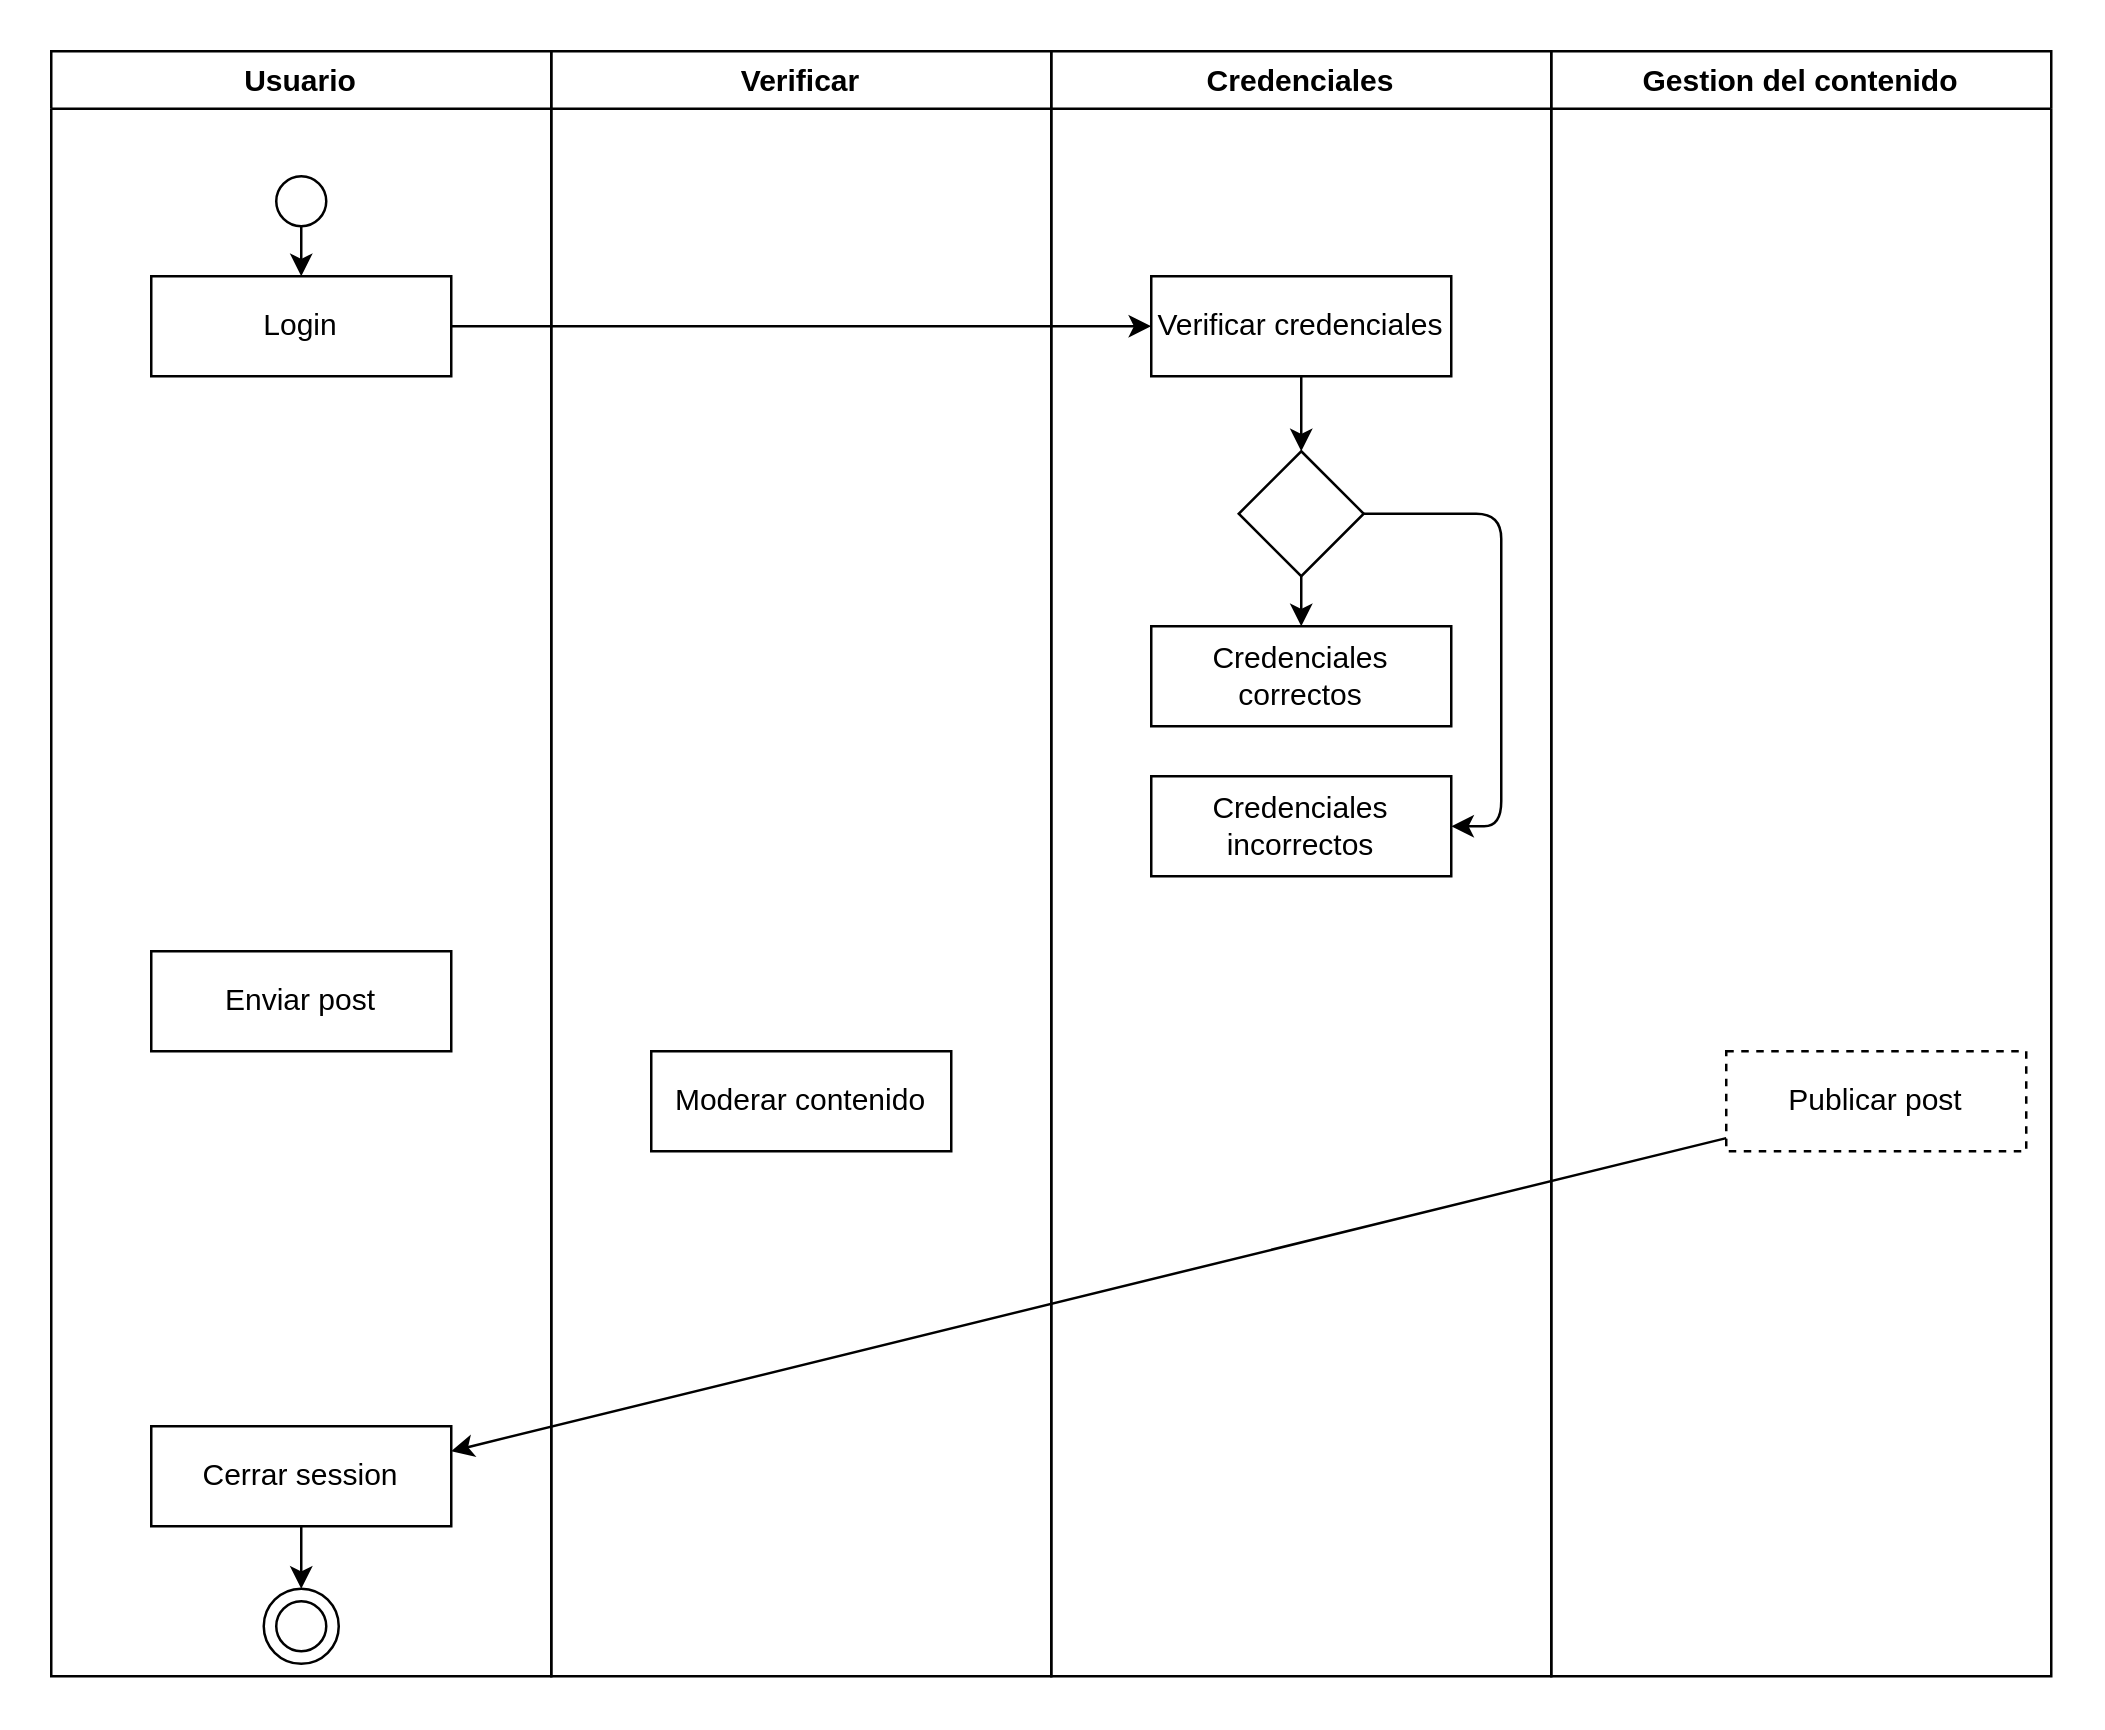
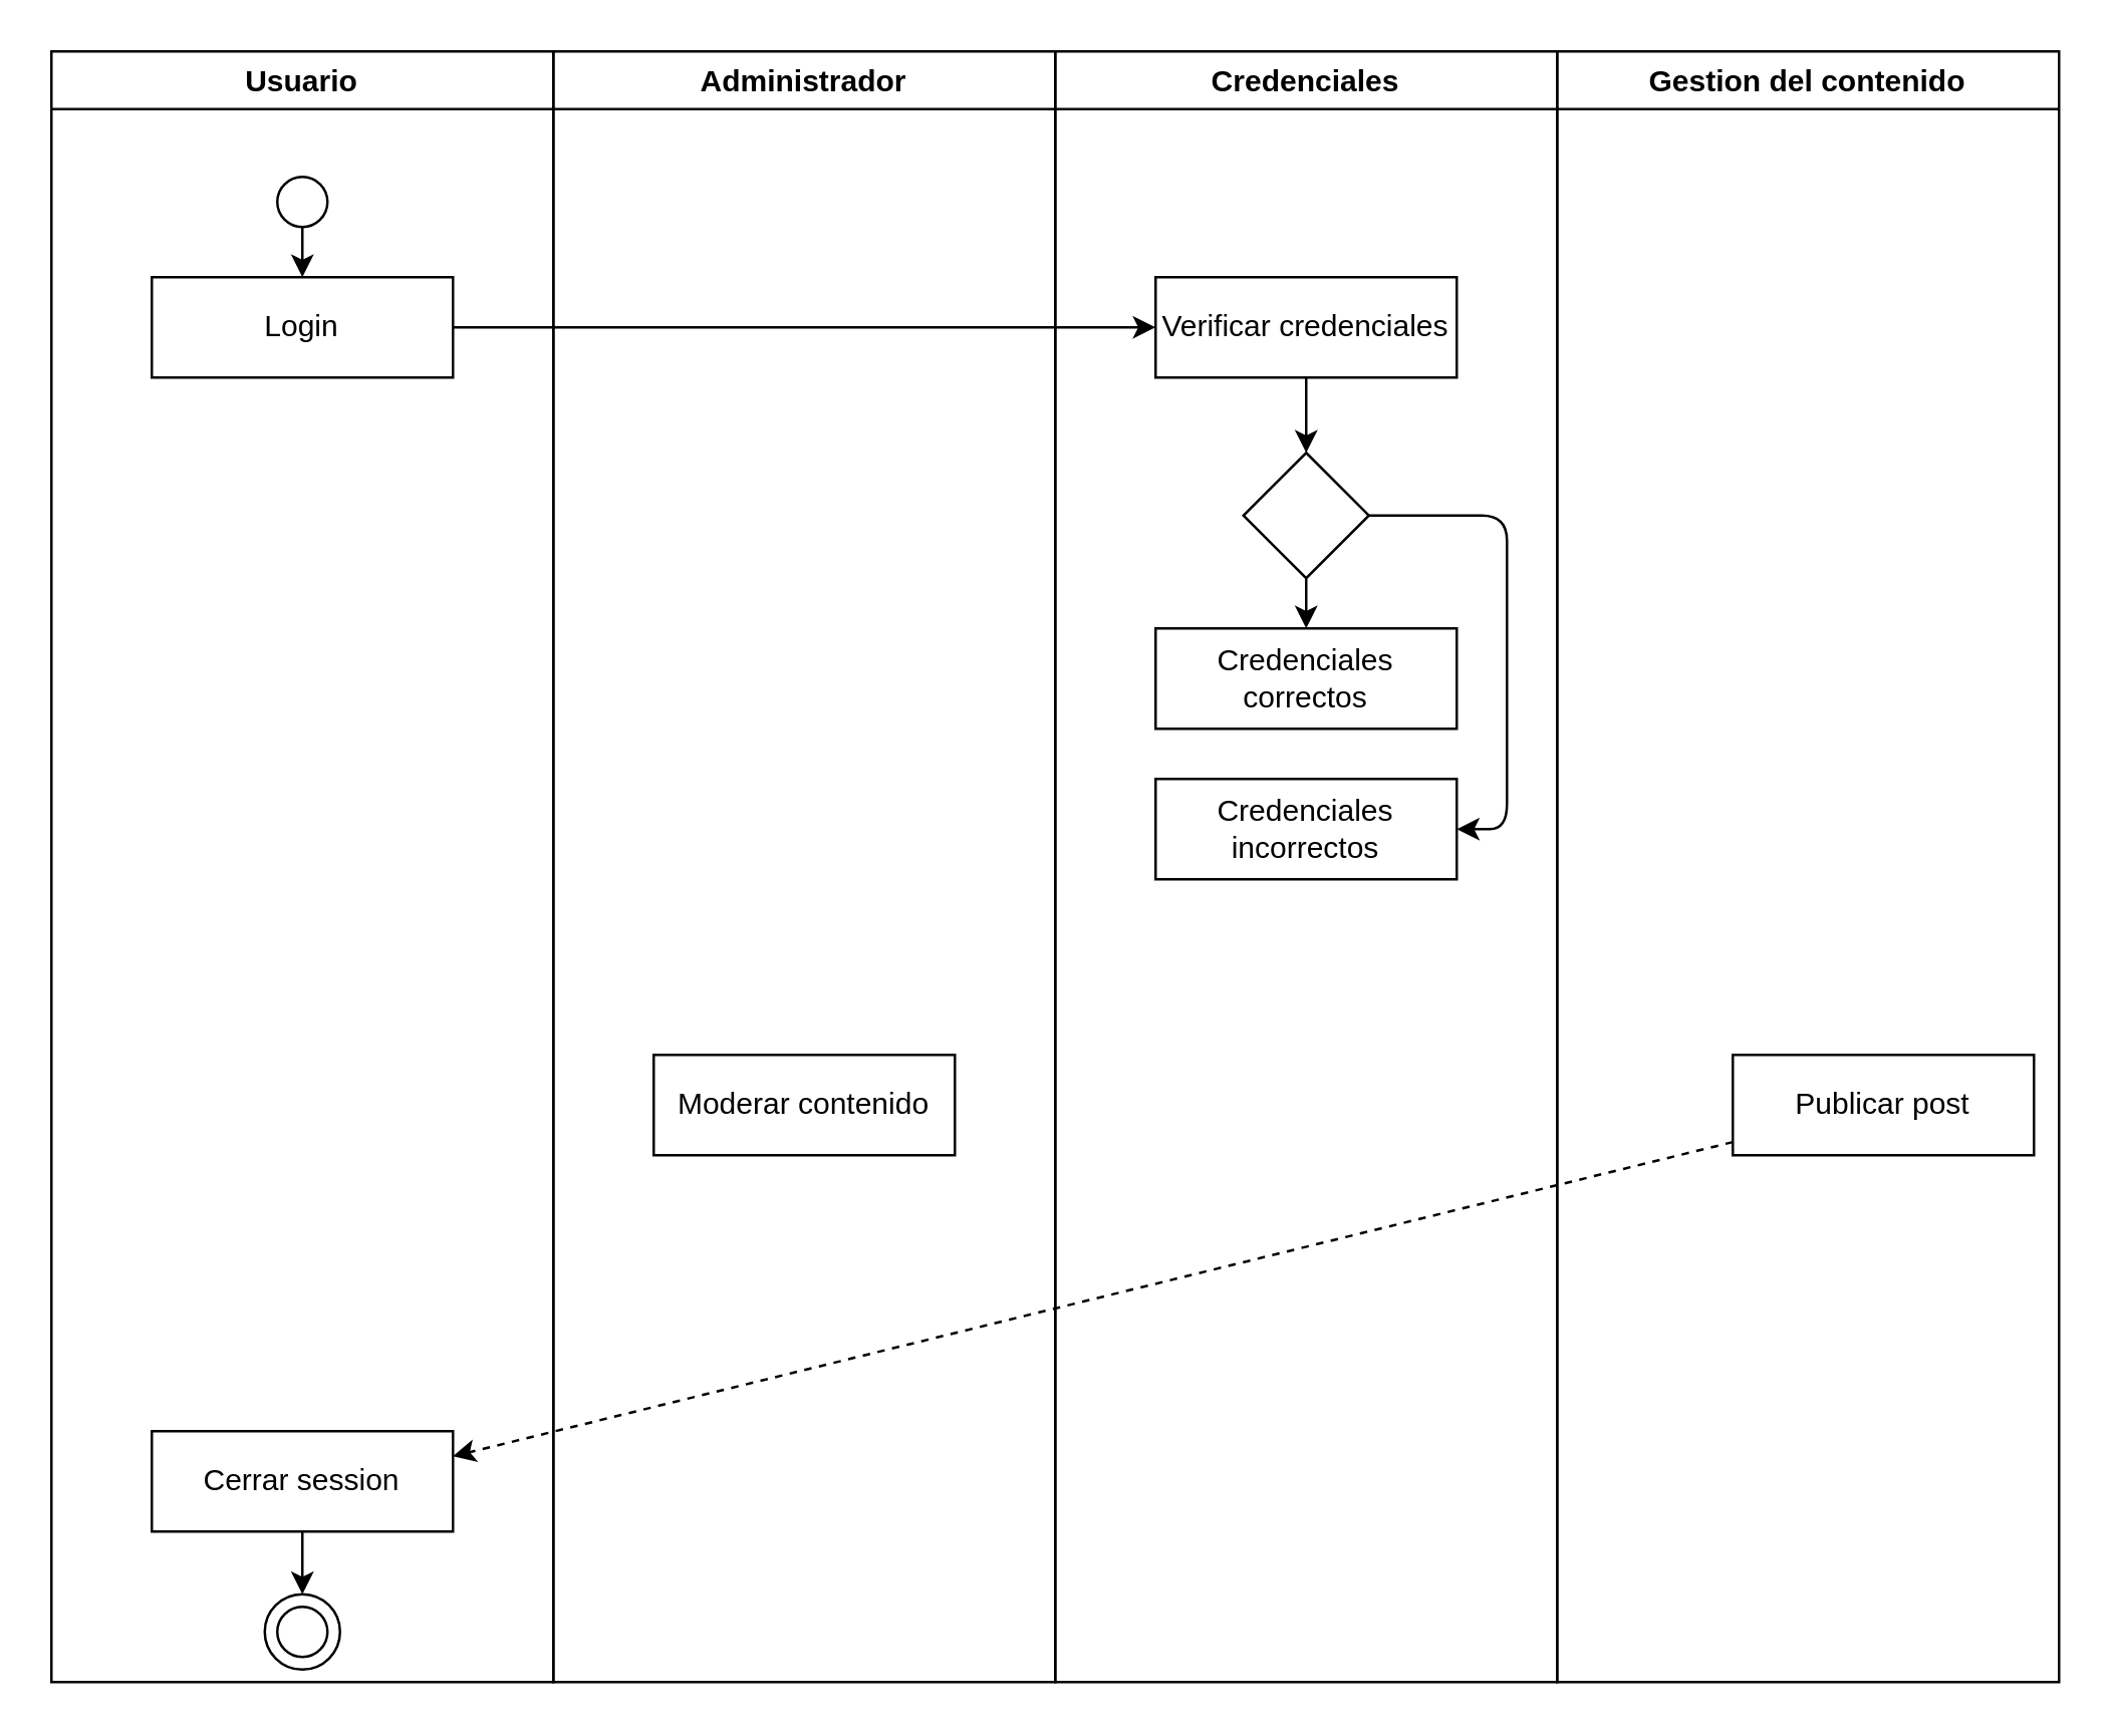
  <mxCell id="0" />
  <mxCell id="1" parent="0" />
  <mxCell id="2" value="Usuario" style="swimlane;fillColor=none;strokeColor=#000000;fontColor=#000000;" vertex="1" parent="1"><mxGeometry x="20" y="20" width="200" height="650" as="geometry" /></mxCell>
  <mxCell id="3" style="edgeStyle=none;html=1;fontColor=#000000;strokeColor=#000000;" edge="1" parent="2" source="4" target="5"><mxGeometry relative="1" as="geometry" /></mxCell>
  <mxCell id="4" value="" style="ellipse;whiteSpace=wrap;html=1;aspect=fixed;strokeColor=#000000;fontColor=#000000;fillColor=default;" vertex="1" parent="2"><mxGeometry x="90" y="50" width="20" height="20" as="geometry" /></mxCell>
  <mxCell id="5" value="Login" style="rounded=0;whiteSpace=wrap;html=1;strokeColor=#000000;fontColor=#000000;fillColor=none;" vertex="1" parent="2"><mxGeometry x="40" y="90" width="120" height="40" as="geometry" /></mxCell>
  <mxCell id="6" style="edgeStyle=none;html=1;entryX=0.5;entryY=0;entryDx=0;entryDy=0;strokeColor=#000000;fontColor=#000000;" edge="1" parent="2" source="7" target="10"><mxGeometry relative="1" as="geometry" /></mxCell>
  <mxCell id="7" value="Cerrar session" style="rounded=0;whiteSpace=wrap;html=1;strokeColor=#000000;fontColor=#000000;fillColor=none;" vertex="1" parent="2"><mxGeometry x="40" y="550" width="120" height="40" as="geometry" /></mxCell>
- <mxCell id="8" value="Enviar post" style="rounded=0;whiteSpace=wrap;html=1;strokeColor=#000000;fontColor=#000000;fillColor=none;" vertex="1" parent="2"><mxGeometry x="40" y="360" width="120" height="40" as="geometry" /></mxCell>
  <mxCell id="9" value="" style="ellipse;whiteSpace=wrap;html=1;aspect=fixed;strokeColor=#000000;fontColor=#000000;fillColor=default;" vertex="1" parent="2"><mxGeometry x="90" y="620" width="20" height="20" as="geometry" /></mxCell>
  <mxCell id="10" value="" style="ellipse;whiteSpace=wrap;html=1;aspect=fixed;strokeColor=#000000;fontColor=#000000;fillColor=none;" vertex="1" parent="2"><mxGeometry x="85" y="615" width="30" height="30" as="geometry" /></mxCell>
- <mxCell id="11" value="Verificar" style="swimlane;fillColor=none;strokeColor=#000000;fontColor=#000000;" vertex="1" parent="1"><mxGeometry x="220" y="20" width="200" height="650" as="geometry" /></mxCell>
+ <mxCell id="11" value="Administrador" style="swimlane;fillColor=none;strokeColor=#000000;fontColor=#000000;" vertex="1" parent="1"><mxGeometry x="220" y="20" width="200" height="650" as="geometry" /></mxCell>
  <mxCell id="12" value="Moderar contenido" style="rounded=0;whiteSpace=wrap;html=1;strokeColor=#000000;fontColor=#000000;fillColor=none;" vertex="1" parent="11"><mxGeometry x="40" y="400" width="120" height="40" as="geometry" /></mxCell>
  <mxCell id="13" value="Credenciales" style="swimlane;fillColor=none;strokeColor=#000000;fontColor=#000000;" vertex="1" parent="1"><mxGeometry x="420" y="20" width="200" height="650" as="geometry" /></mxCell>
  <mxCell id="14" style="edgeStyle=none;html=1;entryX=0.5;entryY=0;entryDx=0;entryDy=0;strokeColor=#000000;fontColor=#000000;" edge="1" parent="13" source="15" target="18"><mxGeometry relative="1" as="geometry" /></mxCell>
  <mxCell id="15" value="Verificar credenciales" style="rounded=0;whiteSpace=wrap;html=1;strokeColor=#000000;fontColor=#000000;fillColor=none;" vertex="1" parent="13"><mxGeometry x="40" y="90" width="120" height="40" as="geometry" /></mxCell>
  <mxCell id="16" style="edgeStyle=none;html=1;entryX=0.5;entryY=0;entryDx=0;entryDy=0;strokeColor=#000000;fontColor=#000000;" edge="1" parent="13" source="18" target="19"><mxGeometry relative="1" as="geometry" /></mxCell>
  <mxCell id="17" style="edgeStyle=none;html=1;entryX=1;entryY=0.5;entryDx=0;entryDy=0;strokeColor=#000000;fontColor=#000000;" edge="1" parent="13" source="18" target="20"><mxGeometry relative="1" as="geometry"><Array as="points"><mxPoint x="180" y="185" /><mxPoint x="180" y="310" /></Array></mxGeometry></mxCell>
  <mxCell id="18" value="" style="rhombus;whiteSpace=wrap;html=1;strokeColor=#000000;fontColor=#000000;fillColor=none;" vertex="1" parent="13"><mxGeometry x="75" y="160" width="50" height="50" as="geometry" /></mxCell>
  <mxCell id="19" value="Credenciales correctos" style="rounded=0;whiteSpace=wrap;html=1;strokeColor=#000000;fontColor=#000000;fillColor=none;" vertex="1" parent="13"><mxGeometry x="40" y="230" width="120" height="40" as="geometry" /></mxCell>
  <mxCell id="20" value="Credenciales incorrectos" style="rounded=0;whiteSpace=wrap;html=1;strokeColor=#000000;fontColor=#000000;fillColor=none;" vertex="1" parent="13"><mxGeometry x="40" y="290" width="120" height="40" as="geometry" /></mxCell>
  <mxCell id="21" value="Gestion del contenido" style="swimlane;fillColor=none;strokeColor=#000000;fontColor=#000000;" vertex="1" parent="1"><mxGeometry x="620" y="20" width="200" height="650" as="geometry" /></mxCell>
- <mxCell id="22" value="Publicar post" style="rounded=0;whiteSpace=wrap;html=1;strokeColor=#000000;fontColor=#000000;fillColor=none;dashed=1;" vertex="1" parent="21"><mxGeometry x="70" y="400" width="120" height="40" as="geometry" /></mxCell>
+ <mxCell id="22" value="Publicar post" style="rounded=0;whiteSpace=wrap;html=1;strokeColor=#000000;fontColor=#000000;fillColor=none;" vertex="1" parent="21"><mxGeometry x="70" y="400" width="120" height="40" as="geometry" /></mxCell>
  <mxCell id="23" style="edgeStyle=none;html=1;strokeColor=#000000;fontColor=#000000;" edge="1" parent="1" source="5"><mxGeometry relative="1" as="geometry"><mxPoint x="460" y="130" as="targetPoint" /></mxGeometry></mxCell>
- <mxCell id="24" style="edgeStyle=none;html=1;strokeColor=#000000;fontColor=#000000;entryX=1;entryY=0.25;entryDx=0;entryDy=0;" edge="1" parent="1" source="22" target="7"><mxGeometry relative="1" as="geometry"><mxPoint x="130" y="560" as="targetPoint" /></mxGeometry></mxCell>
+ <mxCell id="24" style="edgeStyle=none;html=1;strokeColor=#000000;fontColor=#000000;entryX=1;entryY=0.25;entryDx=0;entryDy=0;dashed=1;" edge="1" parent="1" source="22" target="7"><mxGeometry relative="1" as="geometry"><mxPoint x="130" y="560" as="targetPoint" /></mxGeometry></mxCell>
